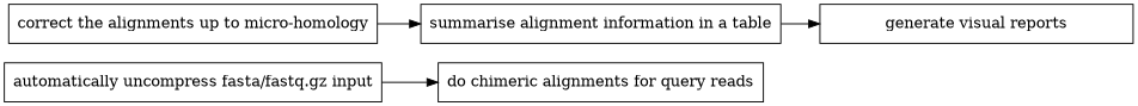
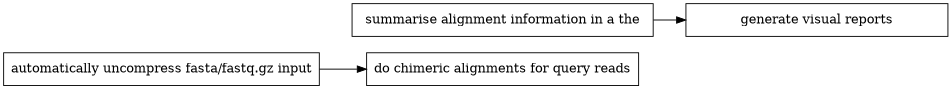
  digraph {
    rankdir=LR
    node [fillcolor=Biege shape=rectangle]
    n1 [label="automatically uncompress fasta/fastq.gz input" width=4]
    n2 [label="do chimeric alignments for query reads" width=4]
-   n3 [label="correct the alignments up to micro-homology" width=4]
-   n4 [label="summarise alignment information in a table" width=4]
+   n4 [label="summarise alignment information in a the" width=4]
    n5 [label="generate visual reports" width=4]
    n1 -> n2
-   n3 -> n4
    n4 -> n5
  }
